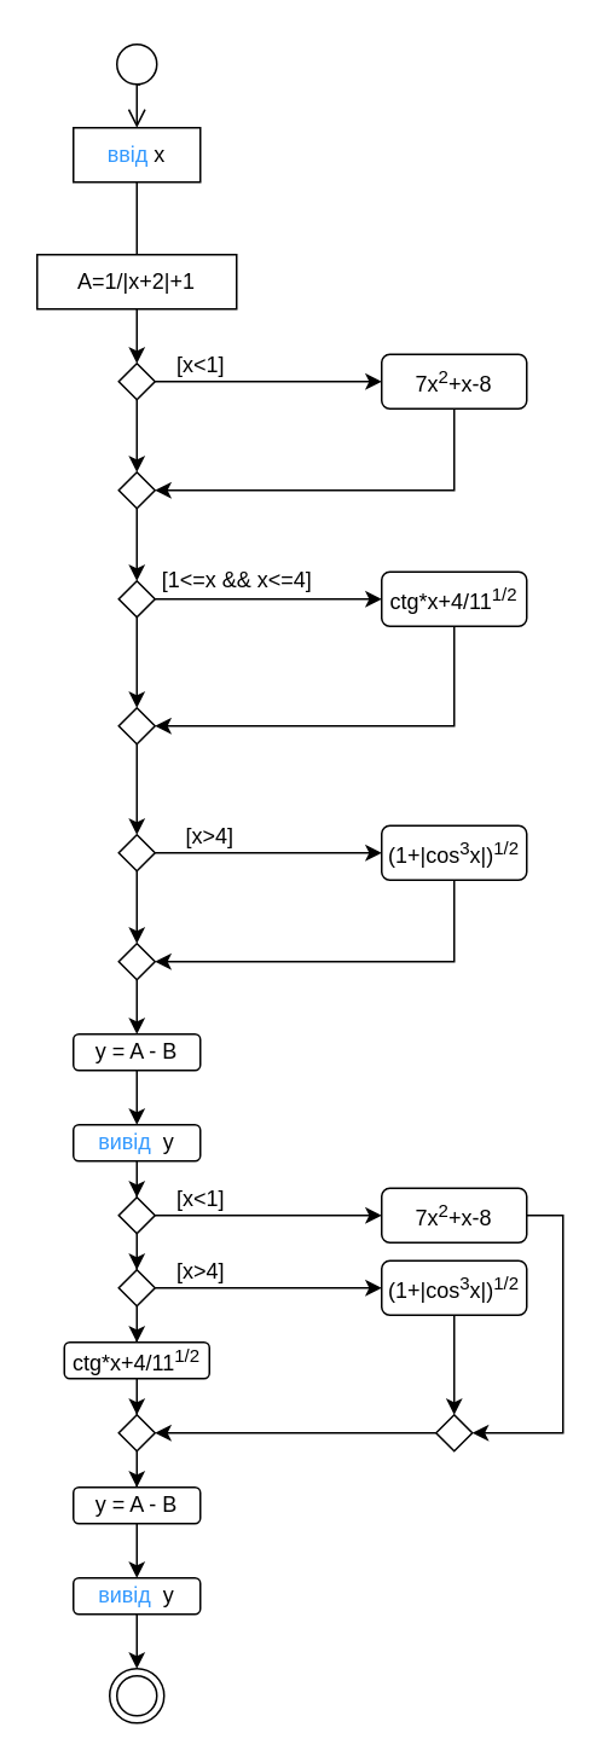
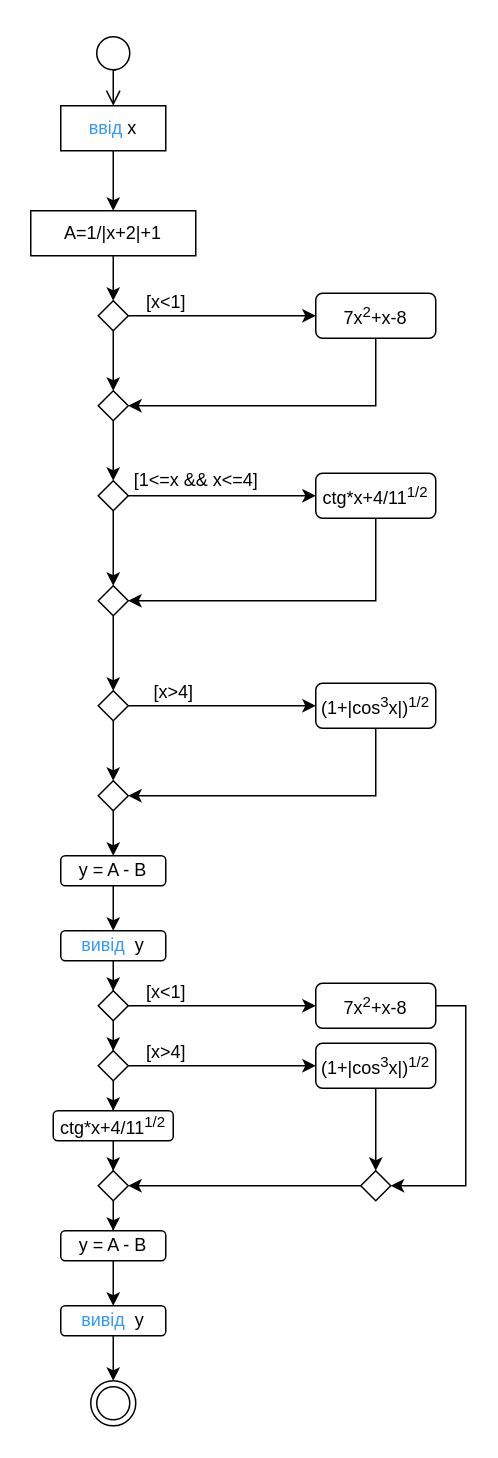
  <mxCell id="0" />
  <mxCell id="1" parent="0" />
  <mxCell id="2" value="" style="ellipse;html=1;shape=startState;" vertex="1" parent="1"><mxGeometry x="60" y="20" width="30" height="30" as="geometry" /></mxCell>
  <mxCell id="3" value="" style="edgeStyle=orthogonalEdgeStyle;html=1;verticalAlign=bottom;endArrow=open;endSize=8;rounded=0;exitX=0.563;exitY=0.874;exitDx=0;exitDy=0;exitPerimeter=0;" edge="1" source="2" parent="1" target="5"><mxGeometry relative="1" as="geometry"><mxPoint x="75" y="70" as="targetPoint" /><Array as="points"><mxPoint x="75" y="46" /></Array></mxGeometry></mxCell>
- <mxCell id="4" value="" style="edgeStyle=orthogonalEdgeStyle;rounded=0;orthogonalLoop=1;jettySize=auto;html=1;endArrow=none;" edge="1" parent="1" source="5" target="7"><mxGeometry relative="1" as="geometry" /></mxCell>
+ <mxCell id="4" value="" style="edgeStyle=orthogonalEdgeStyle;rounded=0;orthogonalLoop=1;jettySize=auto;html=1;" edge="1" parent="1" source="5" target="7"><mxGeometry relative="1" as="geometry" /></mxCell>
  <mxCell id="5" value="&lt;font color=&quot;#3399ff&quot;&gt;ввід &lt;/font&gt;x" style="whiteSpace=wrap;html=1;rounded=0;" vertex="1" parent="1"><mxGeometry x="40" y="70" width="70" height="30" as="geometry" /></mxCell>
  <mxCell id="6" value="" style="edgeStyle=orthogonalEdgeStyle;rounded=0;orthogonalLoop=1;jettySize=auto;html=1;" edge="1" parent="1" source="7" target="10"><mxGeometry relative="1" as="geometry" /></mxCell>
  <mxCell id="7" value="A=1/|x+2|+1" style="whiteSpace=wrap;html=1;rounded=0;" vertex="1" parent="1"><mxGeometry x="20" y="140" width="110" height="30" as="geometry" /></mxCell>
  <mxCell id="8" style="edgeStyle=orthogonalEdgeStyle;rounded=0;orthogonalLoop=1;jettySize=auto;html=1;entryX=0;entryY=0.5;entryDx=0;entryDy=0;" edge="1" parent="1" source="10" target="12"><mxGeometry relative="1" as="geometry" /></mxCell>
  <mxCell id="9" value="" style="edgeStyle=orthogonalEdgeStyle;rounded=0;orthogonalLoop=1;jettySize=auto;html=1;" edge="1" parent="1" source="10" target="14"><mxGeometry relative="1" as="geometry" /></mxCell>
  <mxCell id="10" value="" style="rhombus;whiteSpace=wrap;html=1;" vertex="1" parent="1"><mxGeometry x="65" y="200" width="20" height="20" as="geometry" /></mxCell>
  <mxCell id="11" style="edgeStyle=orthogonalEdgeStyle;rounded=0;orthogonalLoop=1;jettySize=auto;html=1;entryX=1;entryY=0.5;entryDx=0;entryDy=0;" edge="1" parent="1" source="12" target="14"><mxGeometry relative="1" as="geometry"><Array as="points"><mxPoint x="250" y="270" /></Array></mxGeometry></mxCell>
  <mxCell id="12" value="7x&lt;sup&gt;2&lt;/sup&gt;+x-8" style="rounded=1;whiteSpace=wrap;html=1;" vertex="1" parent="1"><mxGeometry x="210" y="195" width="80" height="30" as="geometry" /></mxCell>
  <mxCell id="13" value="" style="edgeStyle=orthogonalEdgeStyle;rounded=0;orthogonalLoop=1;jettySize=auto;html=1;" edge="1" parent="1" source="14" target="18"><mxGeometry relative="1" as="geometry" /></mxCell>
  <mxCell id="14" value="" style="rhombus;whiteSpace=wrap;html=1;" vertex="1" parent="1"><mxGeometry x="65" y="260" width="20" height="20" as="geometry" /></mxCell>
  <mxCell id="15" value="[x&amp;lt;1]" style="text;html=1;align=center;verticalAlign=bottom;resizable=0;points=[];autosize=1;strokeColor=none;fillColor=none;" vertex="1" parent="1"><mxGeometry x="85" y="180" width="50" height="30" as="geometry" /></mxCell>
  <mxCell id="16" style="edgeStyle=orthogonalEdgeStyle;rounded=0;orthogonalLoop=1;jettySize=auto;html=1;" edge="1" parent="1" source="18" target="20"><mxGeometry relative="1" as="geometry" /></mxCell>
  <mxCell id="17" value="" style="edgeStyle=orthogonalEdgeStyle;rounded=0;orthogonalLoop=1;jettySize=auto;html=1;" edge="1" parent="1" source="18" target="23"><mxGeometry relative="1" as="geometry" /></mxCell>
  <mxCell id="18" value="" style="rhombus;whiteSpace=wrap;html=1;" vertex="1" parent="1"><mxGeometry x="65" y="320" width="20" height="20" as="geometry" /></mxCell>
  <mxCell id="19" style="edgeStyle=orthogonalEdgeStyle;rounded=0;orthogonalLoop=1;jettySize=auto;html=1;entryX=1;entryY=0.5;entryDx=0;entryDy=0;" edge="1" parent="1" source="20" target="23"><mxGeometry relative="1" as="geometry"><Array as="points"><mxPoint x="250" y="400" /></Array></mxGeometry></mxCell>
  <mxCell id="20" value="ctg*x+4/11&lt;sup&gt;1/2&lt;/sup&gt;" style="rounded=1;whiteSpace=wrap;html=1;" vertex="1" parent="1"><mxGeometry x="210" y="315" width="80" height="30" as="geometry" /></mxCell>
  <mxCell id="21" value="&lt;p style=&quot;&quot;&gt;[1&amp;lt;=x &amp;amp;&amp;amp; x&amp;lt;=4]&lt;/p&gt;" style="text;html=1;align=center;verticalAlign=middle;resizable=0;points=[];autosize=1;strokeColor=none;fillColor=none;" vertex="1" parent="1"><mxGeometry x="75" y="295" width="110" height="50" as="geometry" /></mxCell>
  <mxCell id="22" value="" style="edgeStyle=orthogonalEdgeStyle;rounded=0;orthogonalLoop=1;jettySize=auto;html=1;" edge="1" parent="1" source="23" target="28"><mxGeometry relative="1" as="geometry" /></mxCell>
  <mxCell id="23" value="" style="rhombus;whiteSpace=wrap;html=1;" vertex="1" parent="1"><mxGeometry x="65" y="390" width="20" height="20" as="geometry" /></mxCell>
  <mxCell id="24" style="edgeStyle=orthogonalEdgeStyle;rounded=0;orthogonalLoop=1;jettySize=auto;html=1;entryX=1;entryY=0.5;entryDx=0;entryDy=0;" edge="1" parent="1" source="25" target="31"><mxGeometry relative="1" as="geometry"><mxPoint x="140" y="540" as="targetPoint" /><Array as="points"><mxPoint x="250" y="530" /></Array></mxGeometry></mxCell>
  <mxCell id="25" value="(1+|cos&lt;sup&gt;3&lt;/sup&gt;x|)&lt;sup&gt;1/2&lt;/sup&gt;" style="rounded=1;whiteSpace=wrap;html=1;" vertex="1" parent="1"><mxGeometry x="210" y="455" width="80" height="30" as="geometry" /></mxCell>
  <mxCell id="26" value="" style="edgeStyle=orthogonalEdgeStyle;rounded=0;orthogonalLoop=1;jettySize=auto;html=1;entryX=0;entryY=0.5;entryDx=0;entryDy=0;" edge="1" parent="1" source="28" target="25"><mxGeometry relative="1" as="geometry"><mxPoint x="165" y="470" as="targetPoint" /></mxGeometry></mxCell>
  <mxCell id="27" value="" style="edgeStyle=orthogonalEdgeStyle;rounded=0;orthogonalLoop=1;jettySize=auto;html=1;" edge="1" parent="1" source="28" target="31"><mxGeometry relative="1" as="geometry" /></mxCell>
  <mxCell id="28" value="" style="rhombus;whiteSpace=wrap;html=1;" vertex="1" parent="1"><mxGeometry x="65" y="460" width="20" height="20" as="geometry" /></mxCell>
  <mxCell id="29" value="[x&amp;gt;4]" style="text;html=1;align=center;verticalAlign=bottom;resizable=0;points=[];autosize=1;strokeColor=none;fillColor=none;" vertex="1" parent="1"><mxGeometry x="90" y="440" width="50" height="30" as="geometry" /></mxCell>
  <mxCell id="30" value="" style="edgeStyle=orthogonalEdgeStyle;rounded=0;orthogonalLoop=1;jettySize=auto;html=1;" edge="1" parent="1" source="31" target="33"><mxGeometry relative="1" as="geometry" /></mxCell>
  <mxCell id="31" value="" style="rhombus;whiteSpace=wrap;html=1;" vertex="1" parent="1"><mxGeometry x="65" y="520" width="20" height="20" as="geometry" /></mxCell>
  <mxCell id="32" value="" style="edgeStyle=orthogonalEdgeStyle;rounded=0;orthogonalLoop=1;jettySize=auto;html=1;" edge="1" parent="1" source="33" target="35"><mxGeometry relative="1" as="geometry" /></mxCell>
  <mxCell id="33" value="y = A - B" style="rounded=1;whiteSpace=wrap;html=1;" vertex="1" parent="1"><mxGeometry x="40" y="570" width="70" height="20" as="geometry" /></mxCell>
  <mxCell id="34" style="edgeStyle=orthogonalEdgeStyle;rounded=0;orthogonalLoop=1;jettySize=auto;html=1;entryX=0.5;entryY=0;entryDx=0;entryDy=0;" edge="1" parent="1" source="35" target="38"><mxGeometry relative="1" as="geometry" /></mxCell>
  <mxCell id="35" value="&lt;font color=&quot;#3399ff&quot;&gt;вивід&amp;nbsp;&lt;/font&gt;&amp;nbsp;y" style="rounded=1;whiteSpace=wrap;html=1;" vertex="1" parent="1"><mxGeometry x="40" y="620" width="70" height="20" as="geometry" /></mxCell>
  <mxCell id="36" style="edgeStyle=orthogonalEdgeStyle;rounded=0;orthogonalLoop=1;jettySize=auto;html=1;entryX=0.5;entryY=0;entryDx=0;entryDy=0;" edge="1" parent="1" source="38" target="41"><mxGeometry relative="1" as="geometry" /></mxCell>
  <mxCell id="37" style="edgeStyle=orthogonalEdgeStyle;rounded=0;orthogonalLoop=1;jettySize=auto;html=1;entryX=0;entryY=0.5;entryDx=0;entryDy=0;" edge="1" parent="1" source="38" target="47"><mxGeometry relative="1" as="geometry" /></mxCell>
  <mxCell id="38" value="" style="rhombus;whiteSpace=wrap;html=1;" vertex="1" parent="1"><mxGeometry x="65" y="660" width="20" height="20" as="geometry" /></mxCell>
  <mxCell id="39" style="edgeStyle=orthogonalEdgeStyle;rounded=0;orthogonalLoop=1;jettySize=auto;html=1;entryX=0.5;entryY=0;entryDx=0;entryDy=0;" edge="1" parent="1" source="41" target="43"><mxGeometry relative="1" as="geometry" /></mxCell>
  <mxCell id="40" style="edgeStyle=orthogonalEdgeStyle;rounded=0;orthogonalLoop=1;jettySize=auto;html=1;entryX=0;entryY=0.5;entryDx=0;entryDy=0;" edge="1" parent="1" source="41" target="49"><mxGeometry relative="1" as="geometry" /></mxCell>
  <mxCell id="41" value="" style="rhombus;whiteSpace=wrap;html=1;" vertex="1" parent="1"><mxGeometry x="65" y="700" width="20" height="20" as="geometry" /></mxCell>
  <mxCell id="42" style="edgeStyle=orthogonalEdgeStyle;rounded=0;orthogonalLoop=1;jettySize=auto;html=1;entryX=0.5;entryY=0;entryDx=0;entryDy=0;" edge="1" parent="1" source="43" target="45"><mxGeometry relative="1" as="geometry" /></mxCell>
  <mxCell id="43" value="ctg*x+4/11&lt;sup&gt;1/2&lt;/sup&gt;" style="rounded=1;whiteSpace=wrap;html=1;" vertex="1" parent="1"><mxGeometry x="35" y="740" width="80" height="20" as="geometry" /></mxCell>
  <mxCell id="44" style="edgeStyle=orthogonalEdgeStyle;rounded=0;orthogonalLoop=1;jettySize=auto;html=1;entryX=0.5;entryY=0;entryDx=0;entryDy=0;" edge="1" parent="1" source="45" target="55"><mxGeometry relative="1" as="geometry" /></mxCell>
  <mxCell id="45" value="" style="rhombus;whiteSpace=wrap;html=1;" vertex="1" parent="1"><mxGeometry x="65" y="780" width="20" height="20" as="geometry" /></mxCell>
  <mxCell id="46" style="edgeStyle=orthogonalEdgeStyle;rounded=0;orthogonalLoop=1;jettySize=auto;html=1;entryX=1;entryY=0.5;entryDx=0;entryDy=0;" edge="1" parent="1" source="47" target="53"><mxGeometry relative="1" as="geometry"><mxPoint x="270" y="790" as="targetPoint" /><Array as="points"><mxPoint x="310" y="670" /><mxPoint x="310" y="790" /></Array></mxGeometry></mxCell>
  <mxCell id="47" value="7x&lt;sup&gt;2&lt;/sup&gt;+x-8" style="rounded=1;whiteSpace=wrap;html=1;" vertex="1" parent="1"><mxGeometry x="210" y="655" width="80" height="30" as="geometry" /></mxCell>
  <mxCell id="48" style="edgeStyle=orthogonalEdgeStyle;rounded=0;orthogonalLoop=1;jettySize=auto;html=1;entryX=0.5;entryY=0;entryDx=0;entryDy=0;" edge="1" parent="1" source="49" target="53"><mxGeometry relative="1" as="geometry" /></mxCell>
  <mxCell id="49" value="(1+|cos&lt;sup&gt;3&lt;/sup&gt;x|)&lt;sup&gt;1/2&lt;/sup&gt;" style="rounded=1;whiteSpace=wrap;html=1;" vertex="1" parent="1"><mxGeometry x="210" y="695" width="80" height="30" as="geometry" /></mxCell>
  <mxCell id="50" value="[x&amp;lt;1]" style="text;html=1;align=center;verticalAlign=bottom;resizable=0;points=[];autosize=1;strokeColor=none;fillColor=none;" vertex="1" parent="1"><mxGeometry x="85" y="640" width="50" height="30" as="geometry" /></mxCell>
  <mxCell id="51" value="[x&amp;gt;4]" style="text;html=1;align=center;verticalAlign=bottom;resizable=0;points=[];autosize=1;strokeColor=none;fillColor=none;" vertex="1" parent="1"><mxGeometry x="85" y="680" width="50" height="30" as="geometry" /></mxCell>
  <mxCell id="52" style="edgeStyle=orthogonalEdgeStyle;rounded=0;orthogonalLoop=1;jettySize=auto;html=1;entryX=1;entryY=0.5;entryDx=0;entryDy=0;" edge="1" parent="1" source="53" target="45"><mxGeometry relative="1" as="geometry" /></mxCell>
  <mxCell id="53" value="" style="rhombus;whiteSpace=wrap;html=1;" vertex="1" parent="1"><mxGeometry x="240" y="780" width="20" height="20" as="geometry" /></mxCell>
  <mxCell id="54" style="edgeStyle=orthogonalEdgeStyle;rounded=0;orthogonalLoop=1;jettySize=auto;html=1;entryX=0.5;entryY=0;entryDx=0;entryDy=0;" edge="1" parent="1" source="55" target="57"><mxGeometry relative="1" as="geometry" /></mxCell>
  <mxCell id="55" value="y = A - B" style="rounded=1;whiteSpace=wrap;html=1;" vertex="1" parent="1"><mxGeometry x="40" y="820" width="70" height="20" as="geometry" /></mxCell>
  <mxCell id="56" value="" style="edgeStyle=orthogonalEdgeStyle;rounded=0;orthogonalLoop=1;jettySize=auto;html=1;" edge="1" parent="1" source="57" target="58"><mxGeometry relative="1" as="geometry" /></mxCell>
  <mxCell id="57" value="&lt;font color=&quot;#3399ff&quot;&gt;вивід&amp;nbsp;&lt;/font&gt;&amp;nbsp;y" style="rounded=1;whiteSpace=wrap;html=1;" vertex="1" parent="1"><mxGeometry x="40" y="870" width="70" height="20" as="geometry" /></mxCell>
  <mxCell id="58" value="" style="ellipse;html=1;shape=endState;" vertex="1" parent="1"><mxGeometry x="60" y="920" width="30" height="30" as="geometry" /></mxCell>
